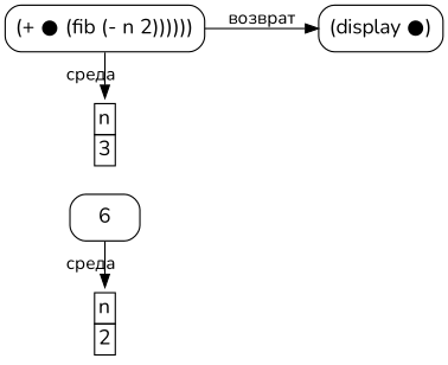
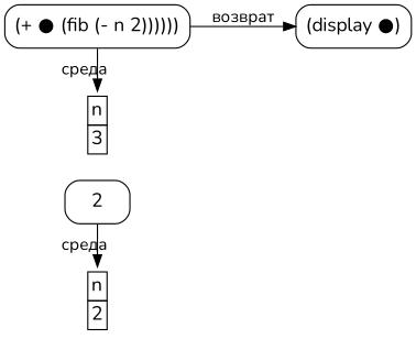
  digraph {
    fontname=Nunito
    rankdir=LR
    node [fontname=Nunito fontsize=16 shape=rect style=rounded]
    edge [fontname=Nunito]
-   n1 [label=6]
+   n1 [label=2]
    n2 [label=<       <table border="0" cellborder="1" cellspacing="0">       <tr><td>n</td></tr>       <tr><td>2</td></tr>       </table>     > shape=none]
    n3 [label="(+ ● (fib (- n 2))))))\n"]
    n4 [label=<       <table border="0" cellborder="1" cellspacing="0">       <tr><td>n</td></tr>       <tr><td>3</td></tr>       </table>     > shape=none]
    n5 [label="(display ●)"]
    subgraph sub_1 {
      rank=same
      n1
      n2
    }
    subgraph sub_2 {
      rank=same
      n3
      n4
    }
    n1 -> n2 [label="среда"]
    n3 -> n4 [label="среда"]
    n3 -> n5 [label="возврат"]
  }
